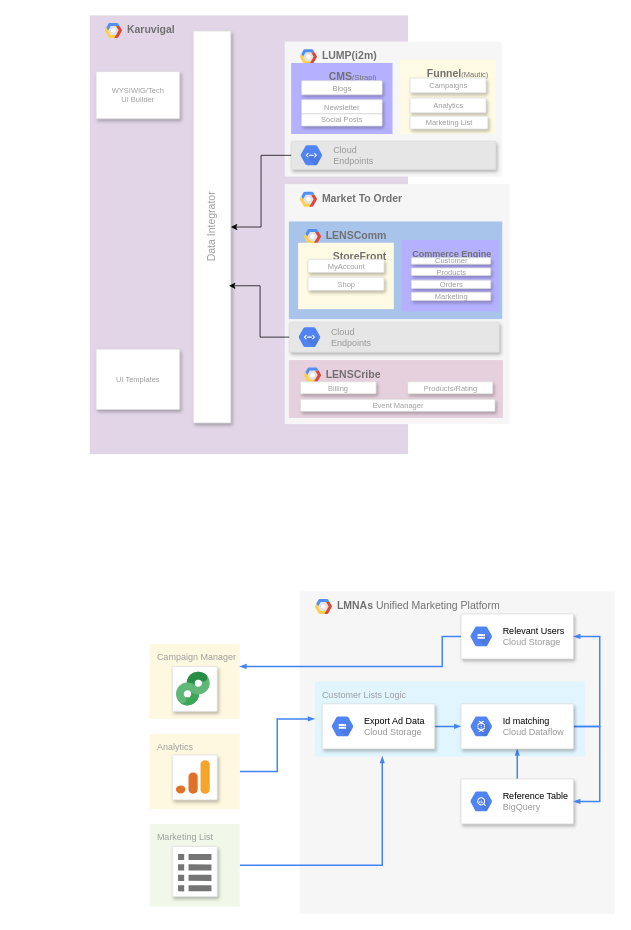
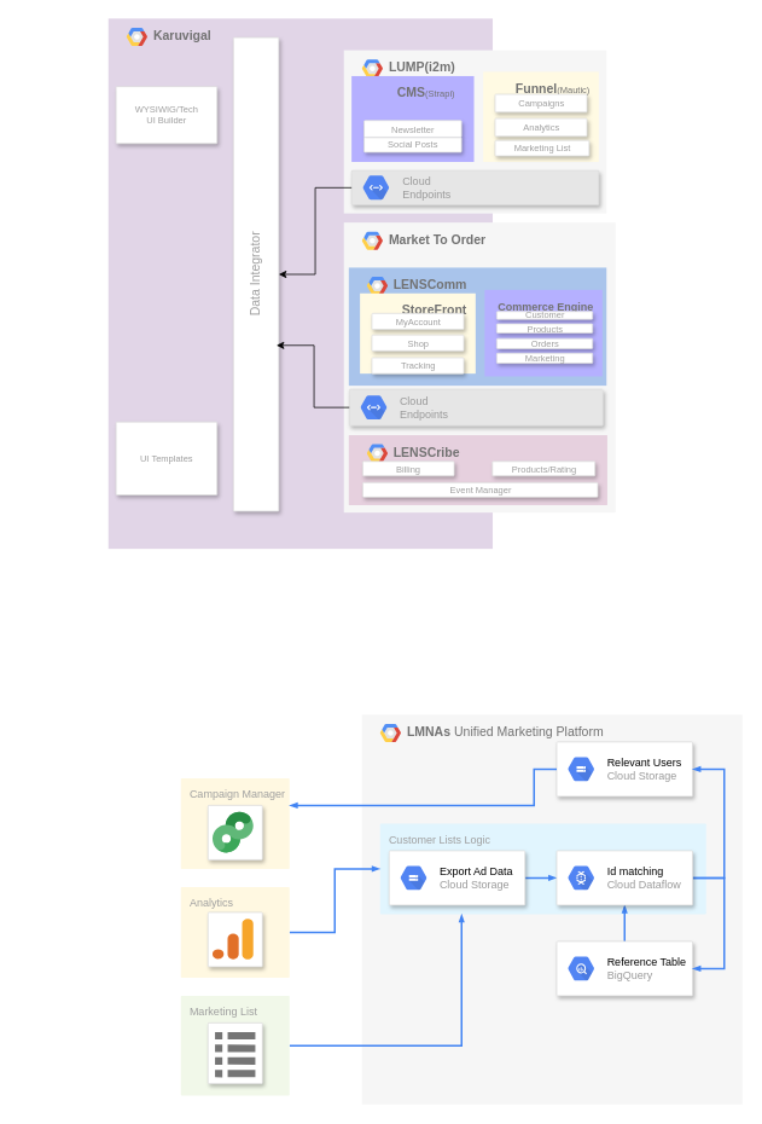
  <mxCell id="0" />
  <mxCell id="1" parent="0" />
  <mxCell id="2" value="&lt;b&gt;LMNAs&lt;/b&gt;&amp;nbsp;Unified Marketing Platform" style="fillColor=#F6F6F6;strokeColor=none;shadow=0;gradientColor=none;fontSize=14;align=left;spacing=10;fontColor=#717171;9E9E9E;verticalAlign=top;spacingTop=-4;fontStyle=0;spacingLeft=40;html=1;" parent="1" vertex="1"><mxGeometry x="399" y="788" width="420" height="430" as="geometry" /></mxCell>
  <mxCell id="3" value="" style="shape=mxgraph.gcp2.google_cloud_platform;fillColor=#F6F6F6;strokeColor=none;shadow=0;gradientColor=none;" parent="2" vertex="1"><mxGeometry width="23" height="20" relative="1" as="geometry"><mxPoint x="20" y="10" as="offset" /></mxGeometry></mxCell>
  <mxCell id="4" value="" style="strokeColor=#dddddd;fillColor=#ffffff;shadow=1;strokeWidth=1;rounded=1;absoluteArcSize=1;arcSize=2;fontSize=10;fontColor=#9E9E9E;align=center;html=1;" parent="2" vertex="1"><mxGeometry x="215" y="30" width="150" height="60" as="geometry" /></mxCell>
  <mxCell id="5" value="&lt;font color=&quot;#000000&quot;&gt;Relevant Users&lt;/font&gt;&lt;br&gt;Cloud Storage" style="dashed=0;connectable=0;html=1;fillColor=#5184F3;strokeColor=none;shape=mxgraph.gcp2.hexIcon;prIcon=cloud_storage;part=1;labelPosition=right;verticalLabelPosition=middle;align=left;verticalAlign=middle;spacingLeft=5;fontColor=#999999;fontSize=12;" parent="4" vertex="1"><mxGeometry y="0.5" width="44" height="39" relative="1" as="geometry"><mxPoint x="5" y="-19.5" as="offset" /></mxGeometry></mxCell>
  <mxCell id="6" value="Customer Lists Logic" style="rounded=1;absoluteArcSize=1;arcSize=2;html=1;strokeColor=none;gradientColor=none;shadow=0;dashed=0;strokeColor=none;fontSize=12;fontColor=#9E9E9E;align=left;verticalAlign=top;spacing=10;spacingTop=-4;fillColor=#E1F5FE;" parent="1" vertex="1"><mxGeometry x="419" y="908" width="360" height="100" as="geometry" /></mxCell>
  <mxCell id="7" value="Campaign Manager" style="rounded=1;absoluteArcSize=1;arcSize=2;html=1;strokeColor=none;gradientColor=none;shadow=0;dashed=0;strokeColor=none;fontSize=12;fontColor=#9E9E9E;align=left;verticalAlign=top;spacing=10;spacingTop=-4;fillColor=#FFF8E1;" parent="1" vertex="1"><mxGeometry x="199" y="858" width="120" height="100" as="geometry" /></mxCell>
  <mxCell id="8" style="edgeStyle=orthogonalEdgeStyle;rounded=0;html=1;labelBackgroundColor=none;startFill=1;startSize=4;endArrow=blockThin;endFill=1;endSize=4;jettySize=auto;orthogonalLoop=1;strokeColor=#4284F3;strokeWidth=2;fontSize=12;fontColor=#000000;align=center;dashed=0;" parent="1" source="9" target="6" edge="1"><mxGeometry relative="1" as="geometry" /></mxCell>
  <mxCell id="9" value="Analytics" style="rounded=1;absoluteArcSize=1;arcSize=2;html=1;strokeColor=none;gradientColor=none;shadow=0;dashed=0;strokeColor=none;fontSize=12;fontColor=#9E9E9E;align=left;verticalAlign=top;spacing=10;spacingTop=-4;fillColor=#FFF8E1;" parent="1" vertex="1"><mxGeometry x="199" y="978" width="120" height="100" as="geometry" /></mxCell>
  <mxCell id="10" style="edgeStyle=orthogonalEdgeStyle;rounded=0;html=1;labelBackgroundColor=none;startFill=1;startSize=4;endArrow=blockThin;endFill=1;endSize=4;jettySize=auto;orthogonalLoop=1;strokeColor=#4284F3;strokeWidth=2;fontSize=12;fontColor=#000000;align=center;dashed=0;" parent="1" source="11" target="6" edge="1"><mxGeometry relative="1" as="geometry"><Array as="points"><mxPoint x="509" y="1153" /></Array></mxGeometry></mxCell>
  <mxCell id="11" value="Marketing List" style="rounded=1;absoluteArcSize=1;arcSize=2;html=1;strokeColor=none;gradientColor=none;shadow=0;dashed=0;strokeColor=none;fontSize=12;fontColor=#9E9E9E;align=left;verticalAlign=top;spacing=10;spacingTop=-4;fillColor=#F1F8E9;" parent="1" vertex="1"><mxGeometry x="199" y="1098" width="120" height="110" as="geometry" /></mxCell>
  <mxCell id="12" value="" style="strokeColor=#dddddd;fillColor=#ffffff;shadow=1;strokeWidth=1;rounded=1;absoluteArcSize=1;arcSize=2;fontSize=10;fontColor=#9E9E9E;align=center;html=1;" parent="1" vertex="1"><mxGeometry x="229" y="888" width="60" height="60" as="geometry" /></mxCell>
  <mxCell id="13" value="" style="dashed=0;connectable=0;html=1;fillColor=#5184F3;strokeColor=none;shape=mxgraph.gcp2.campaign_manager;part=1;labelPosition=right;verticalLabelPosition=middle;align=left;verticalAlign=middle;spacingLeft=5;fontColor=#999999;fontSize=12;" parent="12" vertex="1"><mxGeometry width="45" height="45" relative="1" as="geometry"><mxPoint x="5" y="7" as="offset" /></mxGeometry></mxCell>
  <mxCell id="14" value="" style="strokeColor=#dddddd;fillColor=#ffffff;shadow=1;strokeWidth=1;rounded=1;absoluteArcSize=1;arcSize=2;fontSize=10;fontColor=#9E9E9E;align=center;html=1;" parent="1" vertex="1"><mxGeometry x="229" y="1006" width="60" height="60" as="geometry" /></mxCell>
  <mxCell id="15" value="" style="dashed=0;connectable=0;html=1;fillColor=#5184F3;strokeColor=none;shape=mxgraph.gcp2.google_analytics;part=1;labelPosition=right;verticalLabelPosition=middle;align=left;verticalAlign=middle;spacingLeft=5;fontColor=#999999;fontSize=12;" parent="14" vertex="1"><mxGeometry width="45" height="45" relative="1" as="geometry"><mxPoint x="5" y="7" as="offset" /></mxGeometry></mxCell>
  <mxCell id="16" value="" style="strokeColor=#dddddd;fillColor=#ffffff;shadow=1;strokeWidth=1;rounded=1;absoluteArcSize=1;arcSize=2;labelPosition=center;verticalLabelPosition=middle;align=center;verticalAlign=bottom;spacingLeft=0;fontColor=#999999;fontSize=12;whiteSpace=wrap;spacingBottom=2;html=1;" parent="1" vertex="1"><mxGeometry x="229" y="1128" width="60" height="67" as="geometry" /></mxCell>
  <mxCell id="17" value="" style="dashed=0;connectable=0;html=1;fillColor=#757575;strokeColor=none;shape=mxgraph.gcp2.list;part=1;" parent="16" vertex="1"><mxGeometry x="0.5" width="44.5" height="50" relative="1" as="geometry"><mxPoint x="-22.25" y="10" as="offset" /></mxGeometry></mxCell>
  <mxCell id="18" style="edgeStyle=orthogonalEdgeStyle;rounded=0;html=1;labelBackgroundColor=none;startFill=1;startSize=4;endArrow=blockThin;endFill=1;endSize=4;jettySize=auto;orthogonalLoop=1;strokeColor=#4284F3;strokeWidth=2;fontSize=12;fontColor=#000000;align=center;dashed=0;" parent="1" source="19" target="27" edge="1"><mxGeometry relative="1" as="geometry" /></mxCell>
  <mxCell id="19" value="" style="strokeColor=#dddddd;fillColor=#ffffff;shadow=1;strokeWidth=1;rounded=1;absoluteArcSize=1;arcSize=2;fontSize=10;fontColor=#9E9E9E;align=center;html=1;" parent="1" vertex="1"><mxGeometry x="429" y="938" width="150" height="60" as="geometry" /></mxCell>
  <mxCell id="20" value="&lt;font color=&quot;#000000&quot;&gt;Export Ad Data&lt;/font&gt;&lt;br&gt;Cloud Storage" style="dashed=0;connectable=0;html=1;fillColor=#5184F3;strokeColor=none;shape=mxgraph.gcp2.hexIcon;prIcon=cloud_storage;part=1;labelPosition=right;verticalLabelPosition=middle;align=left;verticalAlign=middle;spacingLeft=5;fontColor=#999999;fontSize=12;" parent="19" vertex="1"><mxGeometry y="0.5" width="44" height="39" relative="1" as="geometry"><mxPoint x="5" y="-19.5" as="offset" /></mxGeometry></mxCell>
  <mxCell id="21" style="edgeStyle=orthogonalEdgeStyle;rounded=0;html=1;labelBackgroundColor=none;startFill=1;startSize=4;endArrow=blockThin;endFill=1;endSize=4;jettySize=auto;orthogonalLoop=1;strokeColor=#4284F3;strokeWidth=2;fontSize=12;fontColor=#000000;align=center;dashed=0;" parent="1" target="7" edge="1"><mxGeometry relative="1" as="geometry"><Array as="points"><mxPoint x="589" y="848" /><mxPoint x="589" y="888" /></Array><mxPoint x="614" y="848" as="sourcePoint" /></mxGeometry></mxCell>
  <mxCell id="22" style="edgeStyle=orthogonalEdgeStyle;rounded=0;html=1;labelBackgroundColor=none;startFill=1;startSize=4;endArrow=blockThin;endFill=1;endSize=4;jettySize=auto;orthogonalLoop=1;strokeColor=#4284F3;strokeWidth=2;fontSize=12;fontColor=#000000;align=center;dashed=0;" parent="1" source="23" target="27" edge="1"><mxGeometry relative="1" as="geometry" /></mxCell>
  <mxCell id="23" value="" style="strokeColor=#dddddd;fillColor=#ffffff;shadow=1;strokeWidth=1;rounded=1;absoluteArcSize=1;arcSize=2;fontSize=10;fontColor=#9E9E9E;align=center;html=1;" parent="1" vertex="1"><mxGeometry x="614" y="1038" width="150" height="60" as="geometry" /></mxCell>
  <mxCell id="24" value="&lt;font color=&quot;#000000&quot;&gt;Reference Table&lt;/font&gt;&lt;br&gt;BigQuery" style="dashed=0;connectable=0;html=1;fillColor=#5184F3;strokeColor=none;shape=mxgraph.gcp2.hexIcon;prIcon=bigquery;part=1;labelPosition=right;verticalLabelPosition=middle;align=left;verticalAlign=middle;spacingLeft=5;fontColor=#999999;fontSize=12;" parent="23" vertex="1"><mxGeometry y="0.5" width="44" height="39" relative="1" as="geometry"><mxPoint x="5" y="-19.5" as="offset" /></mxGeometry></mxCell>
  <mxCell id="25" style="edgeStyle=orthogonalEdgeStyle;rounded=0;html=1;labelBackgroundColor=none;startFill=1;startSize=4;endArrow=blockThin;endFill=1;endSize=4;jettySize=auto;orthogonalLoop=1;strokeColor=#4284F3;strokeWidth=2;fontSize=12;fontColor=#000000;align=center;dashed=0;" parent="1" source="27" edge="1"><mxGeometry relative="1" as="geometry"><Array as="points"><mxPoint x="799" y="968" /><mxPoint x="799" y="848" /></Array><mxPoint x="764" y="848" as="targetPoint" /></mxGeometry></mxCell>
  <mxCell id="26" style="edgeStyle=orthogonalEdgeStyle;rounded=0;html=1;labelBackgroundColor=none;startFill=1;startSize=4;endArrow=blockThin;endFill=1;endSize=4;jettySize=auto;orthogonalLoop=1;strokeColor=#4284F3;strokeWidth=2;fontSize=12;fontColor=#000000;align=center;dashed=0;" parent="1" source="27" target="23" edge="1"><mxGeometry relative="1" as="geometry"><Array as="points"><mxPoint x="799" y="968" /><mxPoint x="799" y="1068" /></Array></mxGeometry></mxCell>
  <mxCell id="27" value="" style="strokeColor=#dddddd;fillColor=#ffffff;shadow=1;strokeWidth=1;rounded=1;absoluteArcSize=1;arcSize=2;fontSize=10;fontColor=#9E9E9E;align=center;html=1;" parent="1" vertex="1"><mxGeometry x="614" y="938" width="150" height="60" as="geometry" /></mxCell>
  <mxCell id="28" value="&lt;font color=&quot;#000000&quot;&gt;Id matching&lt;/font&gt;&lt;br&gt;Cloud Dataflow" style="dashed=0;connectable=0;html=1;fillColor=#5184F3;strokeColor=none;shape=mxgraph.gcp2.hexIcon;prIcon=cloud_dataflow;part=1;labelPosition=right;verticalLabelPosition=middle;align=left;verticalAlign=middle;spacingLeft=5;fontColor=#999999;fontSize=12;" parent="27" vertex="1"><mxGeometry y="0.5" width="44" height="39" relative="1" as="geometry"><mxPoint x="5" y="-19.5" as="offset" /></mxGeometry></mxCell>
  <mxCell id="29" value="&lt;b&gt;Karuvigal&lt;/b&gt;" style="fillColor=#E1D5E7;strokeColor=none;shadow=0;gradientColor=none;fontSize=14;align=left;spacing=10;fontColor=#717171;9E9E9E;verticalAlign=top;spacingTop=-4;fontStyle=0;spacingLeft=40;html=1;" vertex="1" parent="1"><mxGeometry x="119" y="20" width="424.37" height="585" as="geometry" /></mxCell>
  <mxCell id="30" value="" style="shape=mxgraph.gcp2.google_cloud_platform;fillColor=#F6F6F6;strokeColor=none;shadow=0;gradientColor=none;" vertex="1" parent="29"><mxGeometry width="23" height="20" relative="1" as="geometry"><mxPoint x="20" y="10" as="offset" /></mxGeometry></mxCell>
  <mxCell id="31" value="WYSIWIG/Tech &lt;br&gt;UI Builder" style="strokeColor=#dddddd;fillColor=#ffffff;shadow=1;strokeWidth=1;rounded=1;absoluteArcSize=1;arcSize=2;fontSize=10;fontColor=#9E9E9E;align=center;html=1;" vertex="1" parent="29"><mxGeometry x="8.48" y="75" width="111.52" height="62.89" as="geometry" /></mxCell>
  <mxCell id="32" value="UI Templates" style="strokeColor=#dddddd;fillColor=#ffffff;shadow=1;strokeWidth=1;rounded=1;absoluteArcSize=1;arcSize=2;fontSize=10;fontColor=#9E9E9E;align=center;html=1;" vertex="1" parent="29"><mxGeometry x="8.48" y="445" width="111.52" height="80.5" as="geometry" /></mxCell>
  <mxCell id="33" value="&lt;font style=&quot;font-size: 14px&quot;&gt;Data Integrator&lt;/font&gt;" style="strokeColor=#dddddd;fillColor=#ffffff;shadow=1;strokeWidth=1;rounded=1;absoluteArcSize=1;arcSize=2;fontSize=10;fontColor=#9E9E9E;align=center;html=1;rotation=-90;" vertex="1" parent="29"><mxGeometry x="-98.14" y="257.13" width="522.51" height="50.08" as="geometry" /></mxCell>
  <mxCell id="34" value="&lt;b&gt;LUMP(i2m)&lt;/b&gt;" style="fillColor=#F6F6F6;strokeColor=none;shadow=0;gradientColor=none;fontSize=14;align=left;spacing=10;fontColor=#717171;9E9E9E;verticalAlign=top;spacingTop=-4;fontStyle=0;spacingLeft=40;html=1;" vertex="1" parent="1"><mxGeometry x="379" y="55" width="290" height="180" as="geometry" /></mxCell>
  <mxCell id="35" value="" style="shape=mxgraph.gcp2.google_cloud_platform;fillColor=#F6F6F6;strokeColor=none;shadow=0;gradientColor=none;" vertex="1" parent="34"><mxGeometry width="23" height="20" relative="1" as="geometry"><mxPoint x="20" y="10" as="offset" /></mxGeometry></mxCell>
  <mxCell id="36" value="&lt;div&gt;&lt;b&gt;Funnel&lt;/b&gt;&lt;font style=&quot;font-size: 10px&quot;&gt;(Mautic)&lt;/font&gt;&lt;/div&gt;" style="fillColor=#FFFAE3;strokeColor=none;shadow=0;gradientColor=none;fontSize=14;align=right;spacing=10;fontColor=#717171;9E9E9E;verticalAlign=top;spacingTop=-4;fontStyle=0;spacingLeft=40;html=1;" vertex="1" parent="34"><mxGeometry x="153.879" y="23.684" width="127.591" height="99.474" as="geometry" /></mxCell>
  <mxCell id="37" value="Campaigns" style="strokeColor=#dddddd;fillColor=#ffffff;shadow=1;strokeWidth=1;rounded=1;absoluteArcSize=1;arcSize=2;fontSize=10;fontColor=#9E9E9E;align=center;html=1;" vertex="1" parent="36"><mxGeometry x="13.078" y="24.868" width="101.446" height="19.779" as="geometry" /></mxCell>
  <mxCell id="38" value="Analytics" style="strokeColor=#dddddd;fillColor=#ffffff;shadow=1;strokeWidth=1;rounded=1;absoluteArcSize=1;arcSize=2;fontSize=10;fontColor=#9E9E9E;align=center;html=1;" vertex="1" parent="36"><mxGeometry x="13.078" y="51.516" width="101.446" height="19.779" as="geometry" /></mxCell>
  <mxCell id="39" value="Marketing List" style="strokeColor=#dddddd;fillColor=#ffffff;shadow=1;strokeWidth=1;rounded=1;absoluteArcSize=1;arcSize=2;fontSize=10;fontColor=#9E9E9E;align=center;html=1;" vertex="1" parent="36"><mxGeometry x="13.078" y="75.719" width="103.881" height="17.129" as="geometry" /></mxCell>
  <mxCell id="40" value="&lt;b&gt;CMS&lt;/b&gt;&lt;font style=&quot;font-size: 10px&quot;&gt;(Strapi)&lt;/font&gt;" style="fillColor=#B5B0FF;strokeColor=none;shadow=0;gradientColor=none;fontSize=14;align=left;spacing=10;fontColor=#717171;9E9E9E;verticalAlign=top;spacingTop=-4;fontStyle=0;spacingLeft=40;html=1;" vertex="1" parent="34"><mxGeometry x="8.529" y="28.421" width="135.149" height="94.737" as="geometry" /></mxCell>
- <mxCell id="41" value="Blogs" style="strokeColor=#dddddd;fillColor=#ffffff;shadow=1;strokeWidth=1;rounded=1;absoluteArcSize=1;arcSize=2;fontSize=10;fontColor=#9E9E9E;align=center;html=1;" vertex="1" parent="40"><mxGeometry x="13.853" y="23.684" width="107.454" height="18.837" as="geometry" /></mxCell>
  <mxCell id="42" value="Newsletter" style="strokeColor=#dddddd;fillColor=#ffffff;shadow=1;strokeWidth=1;rounded=1;absoluteArcSize=1;arcSize=2;fontSize=10;fontColor=#9E9E9E;align=center;html=1;" vertex="1" parent="40"><mxGeometry x="13.853" y="49.062" width="107.454" height="18.837" as="geometry" /></mxCell>
  <mxCell id="43" value="Social Posts" style="strokeColor=#dddddd;fillColor=#ffffff;shadow=1;strokeWidth=1;rounded=1;absoluteArcSize=1;arcSize=2;fontSize=10;fontColor=#9E9E9E;align=center;html=1;" vertex="1" parent="40"><mxGeometry x="13.853" y="67.899" width="107.454" height="16.146" as="geometry" /></mxCell>
  <mxCell id="44" value="" style="strokeColor=#dddddd;shadow=1;strokeWidth=1;rounded=1;absoluteArcSize=1;arcSize=2;fontSize=14;fillColor=#E6E6E6;" vertex="1" parent="34"><mxGeometry x="8.529" y="132.632" width="272.941" height="37.895" as="geometry" /></mxCell>
  <mxCell id="45" value="Cloud&#10;Endpoints" style="sketch=0;dashed=0;connectable=0;html=1;fillColor=#5184F3;strokeColor=none;shape=mxgraph.gcp2.hexIcon;prIcon=cloud_endpoints;part=1;labelPosition=right;verticalLabelPosition=middle;align=left;verticalAlign=middle;spacingLeft=5;fontColor=#999999;fontSize=12;" vertex="1" parent="44"><mxGeometry y="0.5" width="44" height="39" relative="1" as="geometry"><mxPoint x="5" y="-19.5" as="offset" /></mxGeometry></mxCell>
  <mxCell id="46" value="&lt;b&gt;Market To Order&lt;/b&gt;" style="fillColor=#F6F6F6;strokeColor=none;shadow=0;gradientColor=none;fontSize=14;align=left;spacing=10;fontColor=#717171;9E9E9E;verticalAlign=top;spacingTop=-4;fontStyle=0;spacingLeft=40;html=1;" vertex="1" parent="1"><mxGeometry x="379" y="245" width="300" height="320" as="geometry" /></mxCell>
  <mxCell id="47" value="" style="shape=mxgraph.gcp2.google_cloud_platform;fillColor=#F6F6F6;strokeColor=none;shadow=0;gradientColor=none;" vertex="1" parent="46"><mxGeometry width="23" height="20" relative="1" as="geometry"><mxPoint x="20" y="10" as="offset" /></mxGeometry></mxCell>
  <mxCell id="48" value="&lt;b&gt;LENSCribe&lt;/b&gt;" style="fillColor=#E6D0DE;strokeColor=none;shadow=0;gradientColor=none;fontSize=14;align=left;spacing=10;fontColor=#717171;9E9E9E;verticalAlign=top;spacingTop=-4;fontStyle=0;spacingLeft=40;html=1;" vertex="1" parent="46"><mxGeometry x="5.455" y="234.617" width="285.455" height="77.177" as="geometry" /></mxCell>
  <mxCell id="49" value="" style="shape=mxgraph.gcp2.google_cloud_platform;fillColor=#F6F6F6;strokeColor=none;shadow=0;gradientColor=none;" vertex="1" parent="48"><mxGeometry width="23" height="20" relative="1" as="geometry"><mxPoint x="20" y="10" as="offset" /></mxGeometry></mxCell>
  <mxCell id="50" value="Billing" style="strokeColor=#dddddd;fillColor=#ffffff;shadow=1;strokeWidth=1;rounded=1;absoluteArcSize=1;arcSize=2;fontSize=10;fontColor=#9E9E9E;align=center;html=1;" vertex="1" parent="48"><mxGeometry x="15.425" y="28.952" width="100.871" height="16.013" as="geometry" /></mxCell>
  <mxCell id="51" value="Products/Rating" style="strokeColor=#dddddd;fillColor=#ffffff;shadow=1;strokeWidth=1;rounded=1;absoluteArcSize=1;arcSize=2;fontSize=10;fontColor=#9E9E9E;align=center;html=1;" vertex="1" parent="48"><mxGeometry x="158.586" y="28.952" width="113.273" height="16.013" as="geometry" /></mxCell>
  <mxCell id="52" value="Event Manager" style="strokeColor=#dddddd;fillColor=#ffffff;shadow=1;strokeWidth=1;rounded=1;absoluteArcSize=1;arcSize=2;fontSize=10;fontColor=#9E9E9E;align=center;html=1;" vertex="1" parent="48"><mxGeometry x="15.425" y="52.346" width="259.457" height="16.013" as="geometry" /></mxCell>
  <mxCell id="53" value="&lt;b&gt;LENSComm&lt;/b&gt;" style="fillColor=#A9C4EB;strokeColor=none;shadow=0;gradientColor=none;fontSize=14;align=left;spacing=10;fontColor=#717171;9E9E9E;verticalAlign=top;spacingTop=-4;fontStyle=0;spacingLeft=40;html=1;" vertex="1" parent="46"><mxGeometry x="5.46" y="49.75" width="284.54" height="130.25" as="geometry" /></mxCell>
  <mxCell id="54" value="" style="shape=mxgraph.gcp2.google_cloud_platform;fillColor=#F6F6F6;strokeColor=none;shadow=0;gradientColor=none;" vertex="1" parent="53"><mxGeometry width="23" height="20" relative="1" as="geometry"><mxPoint x="20" y="10" as="offset" /></mxGeometry></mxCell>
  <mxCell id="55" value="&lt;div&gt;&lt;b&gt;&lt;font style=&quot;font-size: 12px&quot;&gt;Commerce Engine&lt;/font&gt;&lt;/b&gt;&lt;/div&gt;" style="fillColor=#B5B0FF;strokeColor=none;shadow=0;gradientColor=none;fontSize=14;align=right;spacing=10;fontColor=#717171;9E9E9E;verticalAlign=top;spacingTop=-4;fontStyle=0;spacingLeft=40;html=1;" vertex="1" parent="53"><mxGeometry x="150" y="24.57" width="130" height="95.43" as="geometry" /></mxCell>
  <mxCell id="56" value="Customer" style="strokeColor=#dddddd;fillColor=#ffffff;shadow=1;strokeWidth=1;rounded=1;absoluteArcSize=1;arcSize=2;fontSize=10;fontColor=#9E9E9E;align=center;html=1;" vertex="1" parent="55"><mxGeometry x="13.325" y="23.857" width="105.842" height="8.521" as="geometry" /></mxCell>
  <mxCell id="57" value="Products" style="strokeColor=#dddddd;fillColor=#ffffff;shadow=1;strokeWidth=1;rounded=1;absoluteArcSize=1;arcSize=2;fontSize=10;fontColor=#9E9E9E;align=center;html=1;" vertex="1" parent="55"><mxGeometry x="13.325" y="37.488" width="105.842" height="9.94" as="geometry" /></mxCell>
  <mxCell id="58" value="Orders" style="strokeColor=#dddddd;fillColor=#ffffff;shadow=1;strokeWidth=1;rounded=1;absoluteArcSize=1;arcSize=2;fontSize=10;fontColor=#9E9E9E;align=center;html=1;" vertex="1" parent="55"><mxGeometry x="13.325" y="53.677" width="105.842" height="11.079" as="geometry" /></mxCell>
  <mxCell id="59" value="Marketing" style="strokeColor=#dddddd;fillColor=#ffffff;shadow=1;strokeWidth=1;rounded=1;absoluteArcSize=1;arcSize=2;fontSize=10;fontColor=#9E9E9E;align=center;html=1;" vertex="1" parent="55"><mxGeometry x="13.325" y="69.866" width="105.842" height="11.079" as="geometry" /></mxCell>
  <mxCell id="60" value="&lt;div style=&quot;text-align: justify&quot;&gt;&lt;b&gt;StoreFront&lt;/b&gt;&lt;/div&gt;" style="fillColor=#FFFAE3;strokeColor=none;shadow=0;gradientColor=none;fontSize=14;align=right;spacing=10;fontColor=#717171;9E9E9E;verticalAlign=top;spacingTop=-4;fontStyle=0;spacingLeft=40;html=1;" vertex="1" parent="53"><mxGeometry x="12.38" y="28.41" width="127.62" height="88.54" as="geometry" /></mxCell>
  <mxCell id="61" value="MyAccount" style="strokeColor=#dddddd;fillColor=#ffffff;shadow=1;strokeWidth=1;rounded=1;absoluteArcSize=1;arcSize=2;fontSize=10;fontColor=#9E9E9E;align=center;html=1;" vertex="1" parent="60"><mxGeometry x="13.081" y="22.135" width="101.469" height="17.605" as="geometry" /></mxCell>
  <mxCell id="62" value="Shop" style="strokeColor=#dddddd;fillColor=#ffffff;shadow=1;strokeWidth=1;rounded=1;absoluteArcSize=1;arcSize=2;fontSize=10;fontColor=#9E9E9E;align=center;html=1;" vertex="1" parent="60"><mxGeometry x="13.081" y="45.853" width="101.469" height="17.605" as="geometry" /></mxCell>
+ <mxCell id="63" value="Tracking" style="strokeColor=#dddddd;fillColor=#ffffff;shadow=1;strokeWidth=1;rounded=1;absoluteArcSize=1;arcSize=2;fontSize=10;fontColor=#9E9E9E;align=center;html=1;" vertex="1" parent="60"><mxGeometry x="13.081" y="70.935" width="101.469" height="17.605" as="geometry" /></mxCell>
  <mxCell id="64" value="" style="strokeColor=#dddddd;shadow=1;strokeWidth=1;rounded=1;absoluteArcSize=1;arcSize=2;fontSize=14;fillColor=#E6E6E6;" vertex="1" parent="46"><mxGeometry x="6" y="184" width="280" height="40" as="geometry" /></mxCell>
  <mxCell id="65" value="Cloud&#10;Endpoints" style="sketch=0;dashed=0;connectable=0;html=1;fillColor=#5184F3;strokeColor=none;shape=mxgraph.gcp2.hexIcon;prIcon=cloud_endpoints;part=1;labelPosition=right;verticalLabelPosition=middle;align=left;verticalAlign=middle;spacingLeft=5;fontColor=#999999;fontSize=12;" vertex="1" parent="64"><mxGeometry y="0.5" width="44" height="39" relative="1" as="geometry"><mxPoint x="5" y="-19.5" as="offset" /></mxGeometry></mxCell>
  <mxCell id="66" value="" style="edgeStyle=orthogonalEdgeStyle;rounded=0;orthogonalLoop=1;jettySize=auto;html=1;fontSize=14;" edge="1" parent="1" source="44" target="33"><mxGeometry relative="1" as="geometry" /></mxCell>
  <mxCell id="67" style="edgeStyle=orthogonalEdgeStyle;rounded=0;orthogonalLoop=1;jettySize=auto;html=1;entryX=0.35;entryY=0.949;entryDx=0;entryDy=0;entryPerimeter=0;fontSize=14;" edge="1" parent="1" source="64" target="33"><mxGeometry relative="1" as="geometry" /></mxCell>
